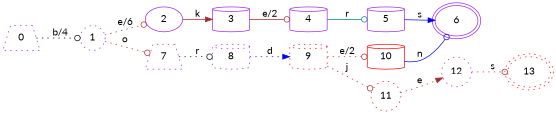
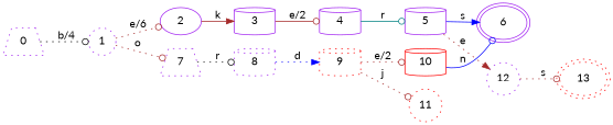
  digraph {
    fontname=Lato
    labeljust=l
    labelloc=l
    rankdir=LR
    node [color=purple fontname=Lato shape=cylinder style=dotted]
    edge [arrowhead=odot color=brown fontname=Lato style=dotted]
    0 [shape=trapezium]
    1 [shape=circle]
    2 [shape=ellipse style=""]
    7 [shape=trapezium]
    3 [style=""]
    8
    4 [style=""]
    5 [style=""]
    6 [peripheries=2 shape=ellipse style=""]
    9 [color=red]
    10 [color=red style=""]
    11 [color=red shape=circle]
    12 [shape=circle]
    13 [color=red peripheries=2 shape=ellipse]
    0 -> 1 [color=black label="b/4"]
    1 -> 2 [label="e/6"]
    1 -> 7 [label=o]
    2 -> 3 [arrowhead=normal label=k style=""]
    7 -> 8 [color=black label=r]
    3 -> 4 [label="e/2" style=""]
    8 -> 9 [arrowhead=normal color=blue label=d]
    4 -> 5 [color=teal label=r style=""]
    5 -> 6 [arrowhead=normal color=blue label=s style=""]
    9 -> 10 [label="e/2"]
    9 -> 11 [label=j]
    10 -> 6 [color=blue label=n style=""]
-   11 -> 12 [arrowhead=normal label=e]
+   5 -> 12 [arrowhead=normal label=e]
    12 -> 13 [label=s]
  }
